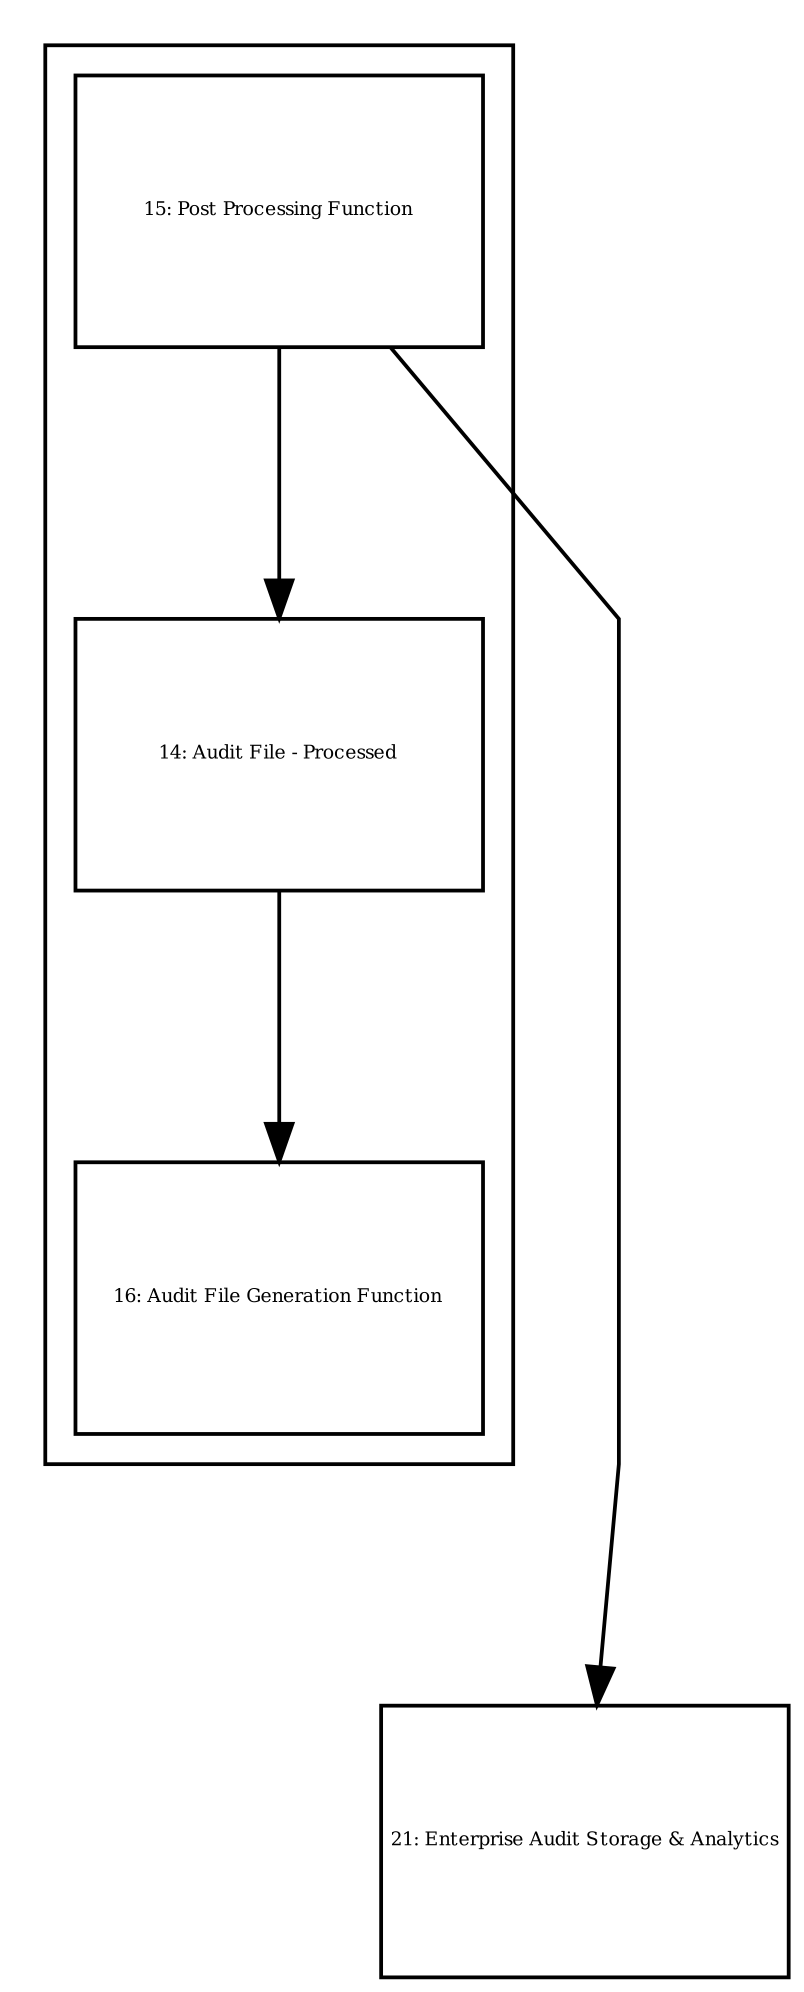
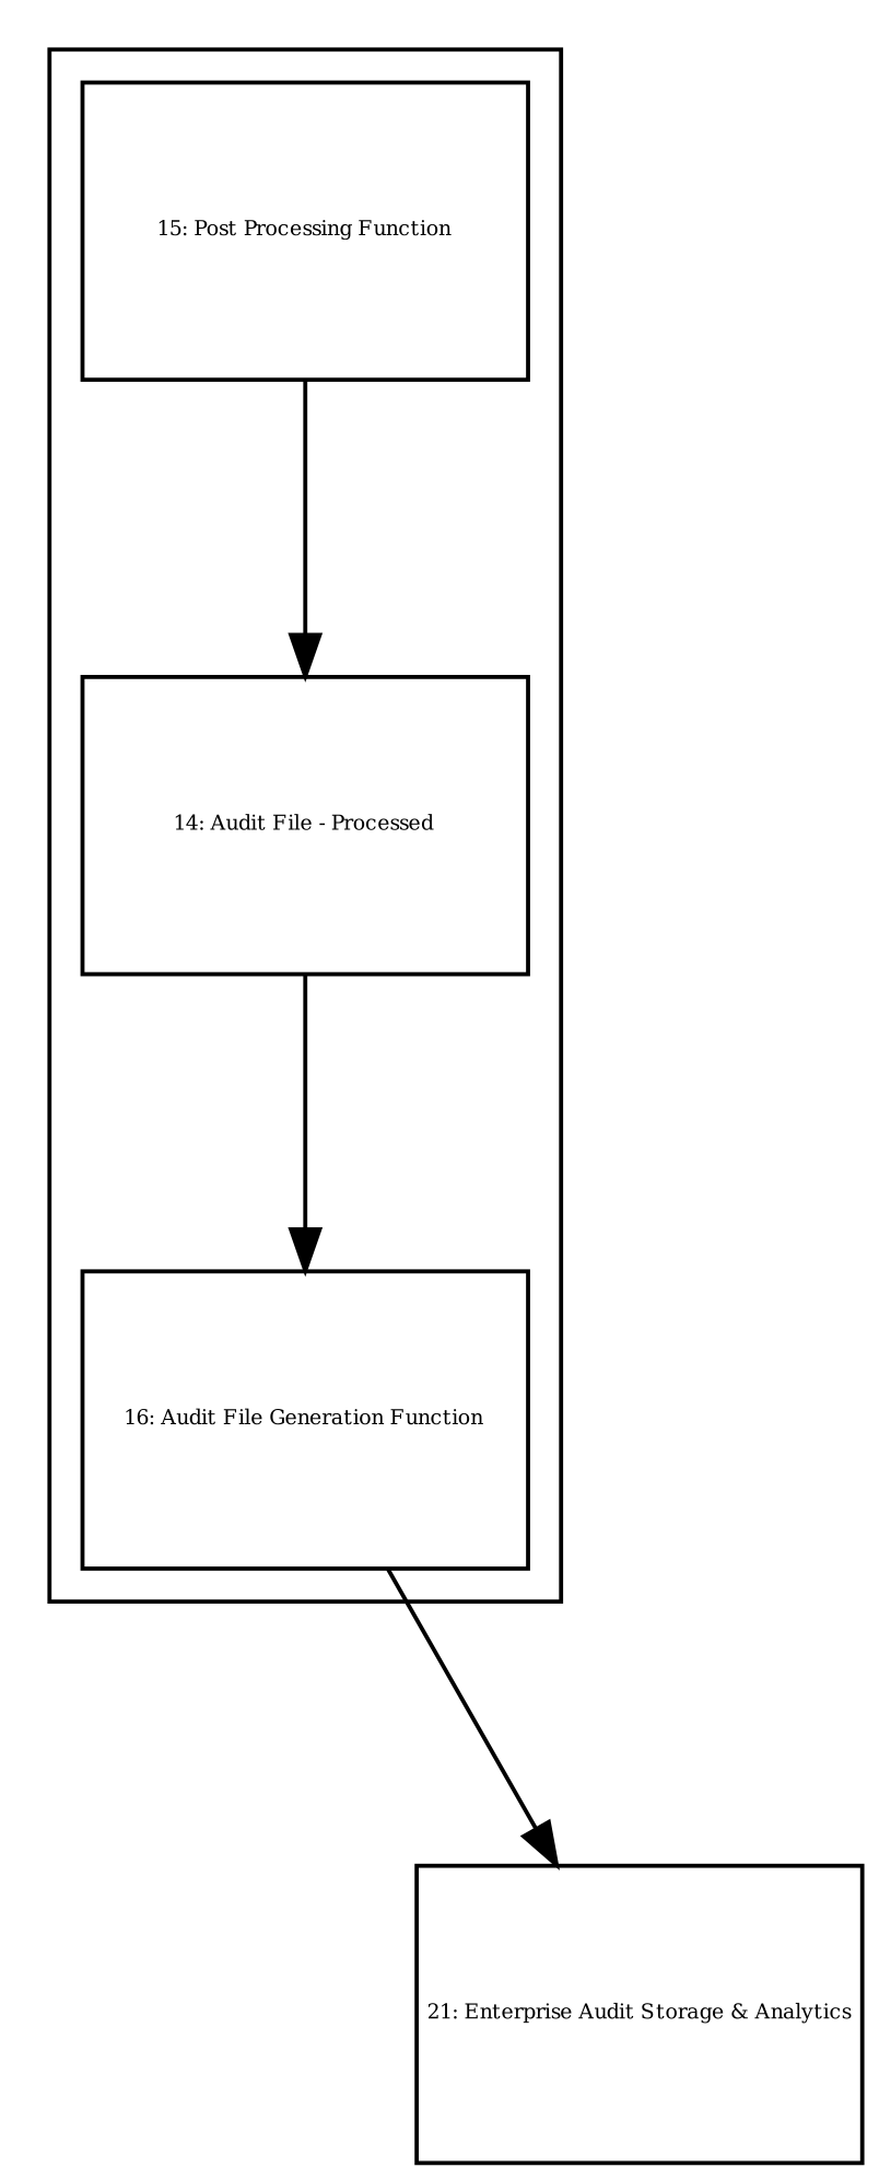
  digraph {
    compound=true
    fontsize=5
    nodesep=1.0
    rankdir=TB
    ranksep=1.0
    splines=polyline
    node [fixedsize=true fontsize=5 shape=box]
    n1 [height=1.000000 label="14: Audit File - Processed" width=1.500000]
    n2 [height=1.000000 label="15: Post Processing Function" width=1.500000]
    n3 [height=1.000000 label="16: Audit File Generation Function" width=1.500000]
    n4 [height=1.000000 label="21: Enterprise Audit Storage & Analytics" width=1.500000]
    subgraph cluster_1 {
      n1
      n2
      n3
    }
    n1 -> n3
    n2 -> n1
-   n2 -> n4
+   n3 -> n4
  }
